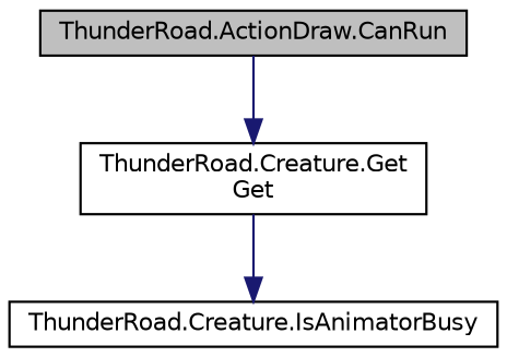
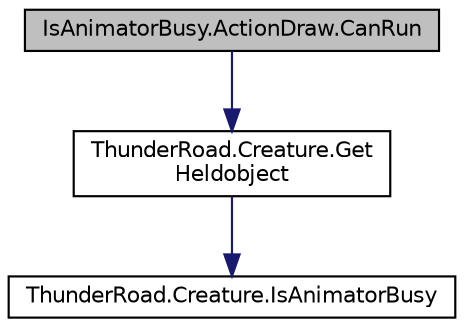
  digraph {
    rankdir=TB
    node [color=black fillcolor=white fontname=Helvetica fontsize=10 shape=record style=filled]
    edge [color=midnightblue fontname=Helvetica fontsize=10 labelfontname=Helvetica labelfontsize=10 style=solid]
-   n1 [fillcolor=grey75 fontcolor=black height=0.2 label="ThunderRoad.ActionDraw.CanRun" width=0.4]
-   n2 [height=0.2 label="ThunderRoad.Creature.Get\lGet" width=0.4]
+   n1 [fillcolor=grey75 fontcolor=black height=0.2 label="IsAnimatorBusy.ActionDraw.CanRun" width=0.4]
+   n2 [height=0.2 label="ThunderRoad.Creature.Get\lHeldobject" width=0.4]
    n3 [height=0.2 label="ThunderRoad.Creature.IsAnimatorBusy" width=0.4]
    n1 -> n2
    n2 -> n3
  }
